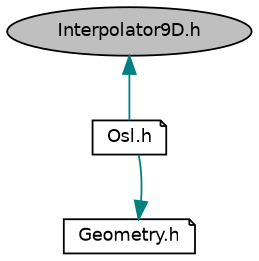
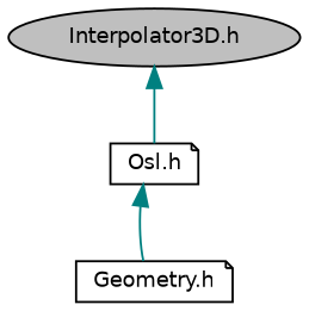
  digraph {
    node [color=black fillcolor=white fontname=Helvetica fontsize=10 shape=note style=filled]
    edge [color=teal dir=back fontname=Helvetica fontsize=10 labelfontname=Helvetica labelfontsize=10 style=solid]
-   n1 [fillcolor=grey75 fontcolor=black height=0.2 label="Interpolator9D.h" shape=ellipse width=0.4]
+   n1 [fillcolor=grey75 fontcolor=black height=0.2 label="Interpolator3D.h" shape=ellipse width=0.4]
    n2 [height=0.2 label="Osl.h" width=0.4]
    n3 [height=0.2 label="Geometry.h" width=0.4]
    n1 -> n2
-   n3 -> n2
+   n2 -> n3
  }
